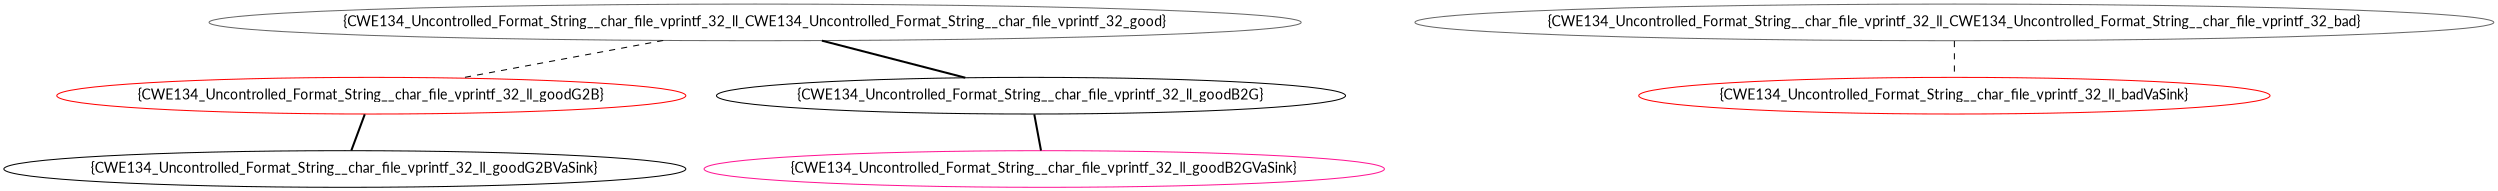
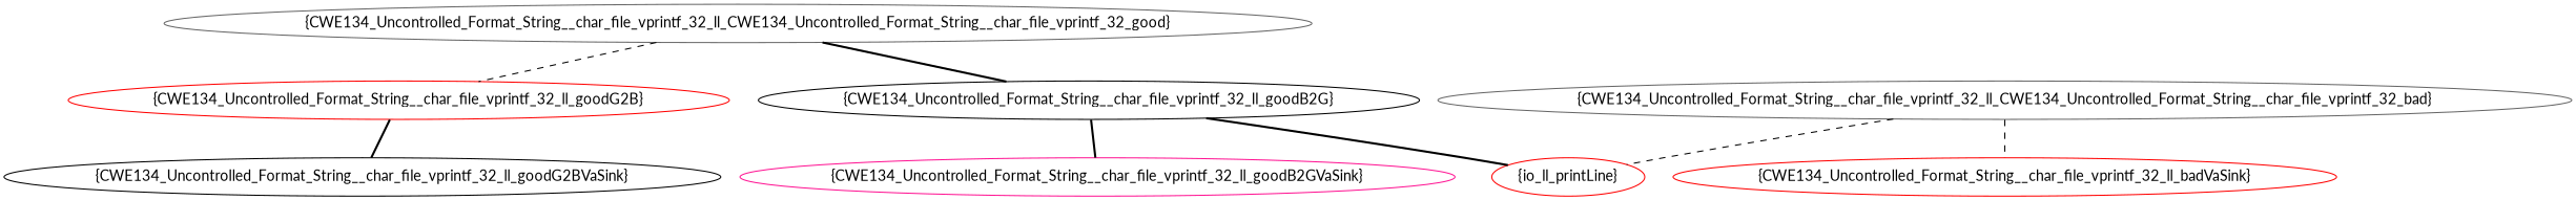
  graph {
    fontname=Lato
    node [color=red fontname=Lato]
    edge [style=bold fontname=Lato]
    n1 [label="{CWE134_Uncontrolled_Format_String__char_file_vprintf_32_ll_CWE134_Uncontrolled_Format_String__char_file_vprintf_32_good}" color=gray40]
    n2 [label="{CWE134_Uncontrolled_Format_String__char_file_vprintf_32_ll_goodG2B}"]
    n3 [label="{CWE134_Uncontrolled_Format_String__char_file_vprintf_32_ll_goodB2G}" color=black]
    n4 [label="{CWE134_Uncontrolled_Format_String__char_file_vprintf_32_ll_goodG2BVaSink}" color=black]
+   n5 [label="{io_ll_printLine}"]
    n6 [label="{CWE134_Uncontrolled_Format_String__char_file_vprintf_32_ll_goodB2GVaSink}" color=deeppink]
    n7 [label="{CWE134_Uncontrolled_Format_String__char_file_vprintf_32_ll_CWE134_Uncontrolled_Format_String__char_file_vprintf_32_bad}" color=gray40]
    n8 [label="{CWE134_Uncontrolled_Format_String__char_file_vprintf_32_ll_badVaSink}"]
    n1 -- n2 [style=dashed]
    n1 -- n3
    n2 -- n4
+   n3 -- n5
    n3 -- n6
+   n7 -- n5 [style=dashed]
    n7 -- n8 [style=dashed]
  }
